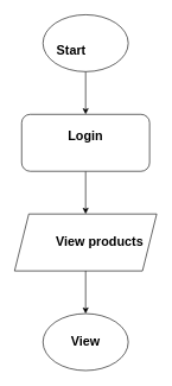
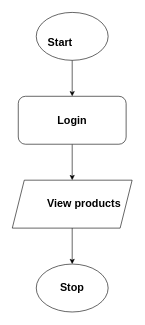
  <mxCell id="0" />
  <mxCell id="1" parent="0" />
  <mxCell id="2" value="" style="edgeStyle=orthogonalEdgeStyle;rounded=0;orthogonalLoop=1;jettySize=auto;html=1;" parent="1" source="3" target="5" edge="1"><mxGeometry relative="1" as="geometry" /></mxCell>
  <mxCell id="3" value="" style="ellipse;whiteSpace=wrap;html=1;" parent="1" vertex="1"><mxGeometry x="60" y="20" width="120" height="80" as="geometry" /></mxCell>
  <mxCell id="4" value="" style="edgeStyle=orthogonalEdgeStyle;rounded=0;orthogonalLoop=1;jettySize=auto;html=1;" parent="1" source="5" target="7" edge="1"><mxGeometry relative="1" as="geometry" /></mxCell>
  <mxCell id="5" value="" style="rounded=1;whiteSpace=wrap;html=1;" parent="1" vertex="1"><mxGeometry x="30" y="160" width="180" height="80" as="geometry" /></mxCell>
  <mxCell id="6" value="" style="edgeStyle=orthogonalEdgeStyle;rounded=0;orthogonalLoop=1;jettySize=auto;html=1;entryX=0.5;entryY=0;entryDx=0;entryDy=0;" parent="1" source="7" target="8" edge="1"><mxGeometry relative="1" as="geometry"><mxPoint x="120" y="460" as="targetPoint" /></mxGeometry></mxCell>
  <mxCell id="7" value="" style="shape=parallelogram;perimeter=parallelogramPerimeter;whiteSpace=wrap;html=1;fixedSize=1;" parent="1" vertex="1"><mxGeometry x="20" y="300" width="200" height="80" as="geometry" /></mxCell>
  <mxCell id="8" value="" style="ellipse;whiteSpace=wrap;html=1;" parent="1" vertex="1"><mxGeometry x="60" y="440" width="120" height="80" as="geometry" /></mxCell>
  <mxCell id="9" value="&lt;font style=&quot;font-size: 18px;&quot;&gt;&lt;b&gt;Start&lt;/b&gt;&lt;/font&gt;" style="text;html=1;strokeColor=none;fillColor=none;align=center;verticalAlign=middle;whiteSpace=wrap;rounded=0;" parent="1" vertex="1"><mxGeometry x="70" y="55" width="60" height="30" as="geometry" /></mxCell>
- <mxCell id="10" value="&lt;font style=&quot;font-size: 18px;&quot;&gt;Login&lt;br&gt;&lt;/font&gt;" style="text;html=1;strokeColor=none;fillColor=none;align=center;verticalAlign=middle;whiteSpace=wrap;rounded=0;fontStyle=1" parent="1" vertex="1"><mxGeometry x="40" y="175" width="160" height="30" as="geometry" /></mxCell>
+ <mxCell id="10" value="&lt;font style=&quot;font-size: 18px;&quot;&gt;Login&lt;br&gt;&lt;/font&gt;" style="text;html=1;strokeColor=none;fillColor=none;align=center;verticalAlign=middle;whiteSpace=wrap;rounded=0;fontStyle=1" parent="1" vertex="1"><mxGeometry x="40" y="185" width="160" height="30" as="geometry" /></mxCell>
  <mxCell id="11" value="&lt;font style=&quot;font-size: 18px;&quot;&gt;View products&lt;/font&gt;" style="text;html=1;strokeColor=none;fillColor=none;align=center;verticalAlign=middle;whiteSpace=wrap;rounded=0;fontStyle=1" parent="1" vertex="1"><mxGeometry x="75" y="332.5" width="130" height="15" as="geometry" /></mxCell>
- <mxCell id="12" value="&lt;font style=&quot;font-size: 18px;&quot;&gt;View&lt;/font&gt;" style="text;html=1;strokeColor=none;fillColor=none;align=center;verticalAlign=middle;whiteSpace=wrap;rounded=0;fontStyle=1" parent="1" vertex="1"><mxGeometry x="90" y="465" width="60" height="30" as="geometry" /></mxCell>
+ <mxCell id="12" value="&lt;font style=&quot;font-size: 18px;&quot;&gt;Stop&lt;/font&gt;" style="text;html=1;strokeColor=none;fillColor=none;align=center;verticalAlign=middle;whiteSpace=wrap;rounded=0;fontStyle=1" parent="1" vertex="1"><mxGeometry x="90" y="465" width="60" height="30" as="geometry" /></mxCell>
